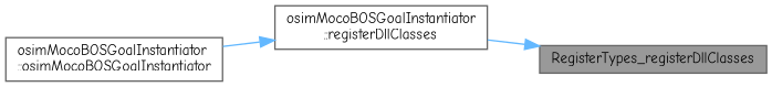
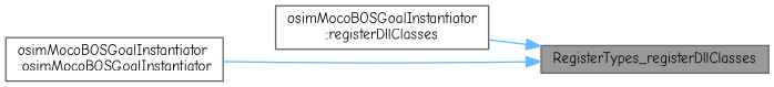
  digraph {
    fontname="Comic Neue"
    rankdir=RL
    node [color=grey40 fillcolor=white fontname="Comic Neue" fontsize=10 shape=box style=filled]
    edge [color=steelblue1 dir=back fontname="Comic Neue" fontsize=10 labelfontname=Helvetica labelfontsize=10 style=solid]
    n1 [color=gray40 fillcolor=grey60 fontcolor=black height=0.2 label=RegisterTypes_registerDllClasses width=0.4]
    n2 [height=0.2 label="osimMocoBOSGoalInstantiator\l::registerDllClasses" width=0.4]
    n3 [height=0.2 label="osimMocoBOSGoalInstantiator\l::osimMocoBOSGoalInstantiator" width=0.4]
    n1 -> n2
-   n2 -> n3
+   n1 -> n3
  }
